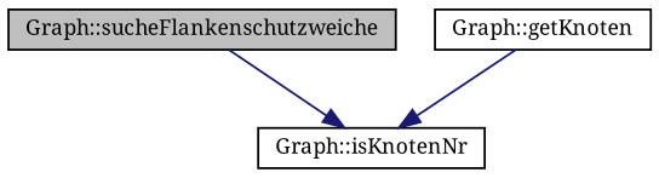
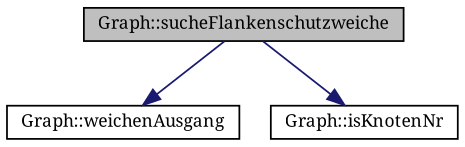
  digraph {
    fontname="Noto Serif"
    rankdir=TB
    node [color=black fillcolor=white fontname="Noto Serif" fontsize=10 shape=record style=filled]
    edge [color=midnightblue fontname="Noto Serif" fontsize=10 labelfontname=Helvetica labelfontsize=10 style=solid]
    n1 [fillcolor=grey75 fontcolor=black height=0.2 label="Graph::sucheFlankenschutzweiche" width=0.4]
+   n2 [height=0.2 label="Graph::weichenAusgang" width=0.4]
    n3 [height=0.2 label="Graph::isKnotenNr" width=0.4]
-   n4 [height=0.2 label="Graph::getKnoten" width=0.4]
+   n1 -> n2
    n1 -> n3
-   n4 -> n3
  }
